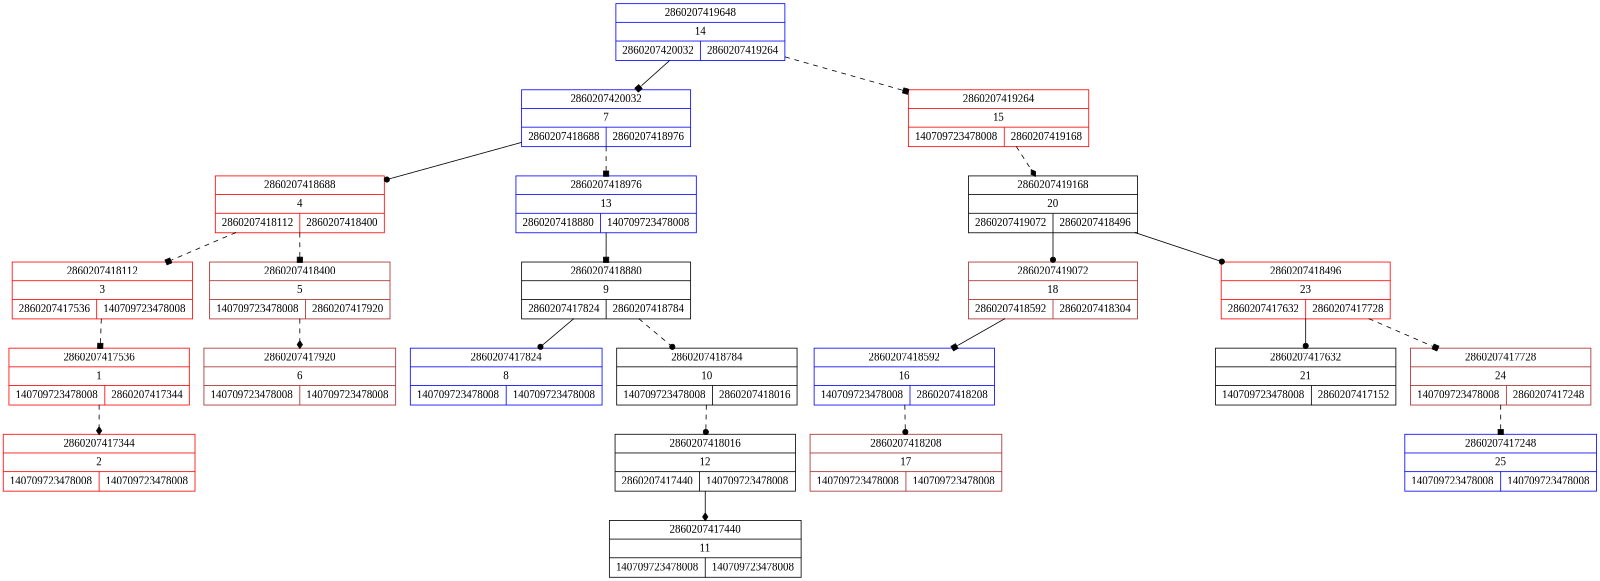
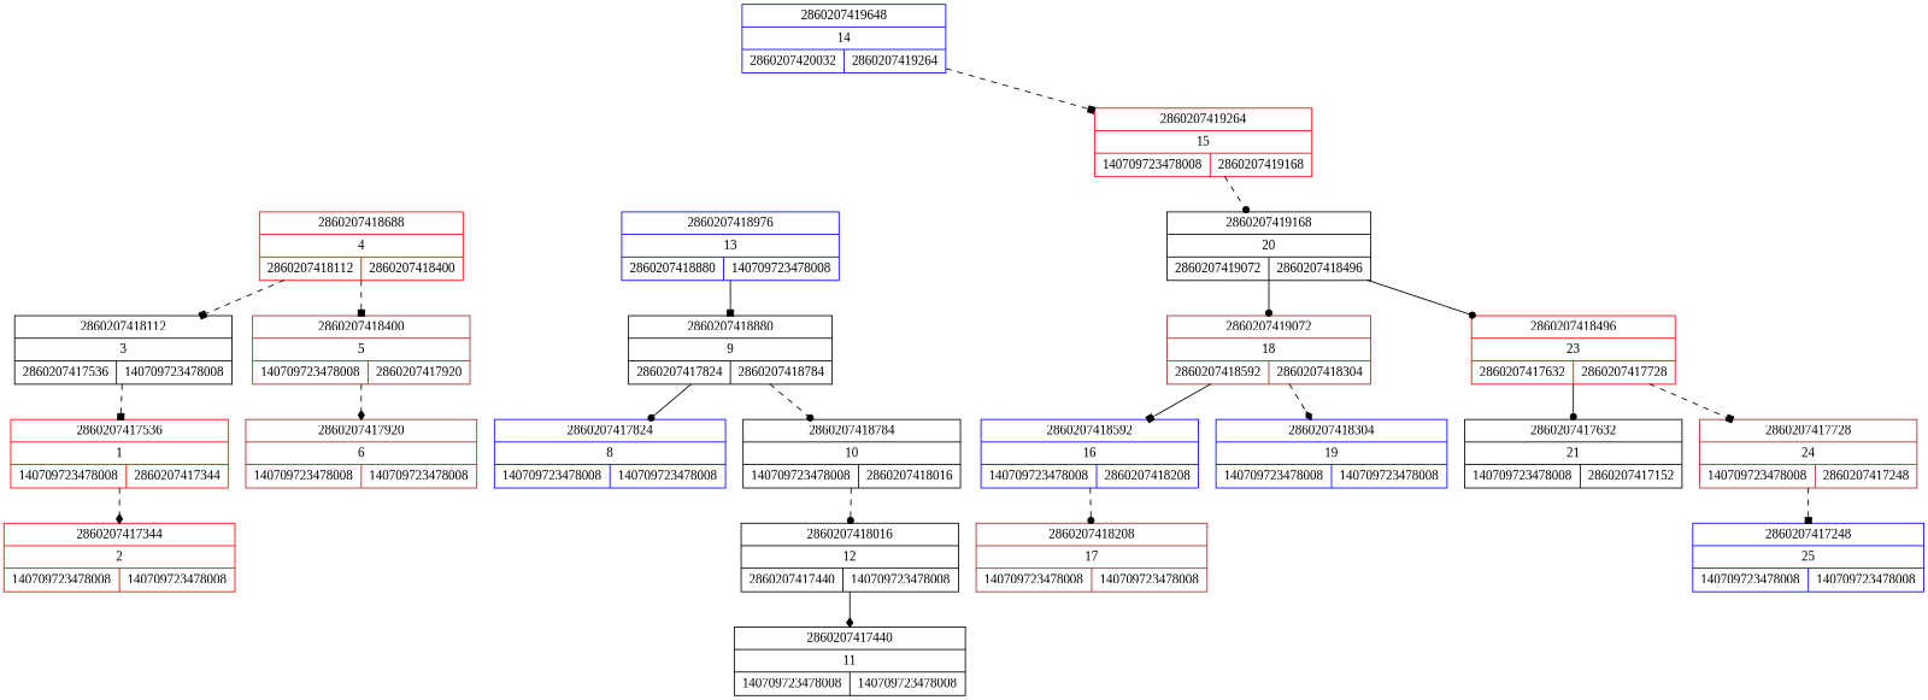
  digraph {
    fontname="Liberation Serif"
    node [color=black fontname="Liberation Serif" shape=record]
    edge [arrowhead=box arrowsize=0.8 fontname="Liberation Serif" style=dashed]
    n1 [color=red height=0.6 label="{2860207417536|1|{140709723478008|2860207417344}}" width=1.5]
    n2 [color=red height=0.6 label="{2860207417344|2|{140709723478008|140709723478008}}" width=1.5]
-   n3 [color=red height=0.6 label="{2860207418112|3|{2860207417536|140709723478008}}" width=1.5]
+   n3 [height=0.6 label="{2860207418112|3|{2860207417536|140709723478008}}" width=1.5]
    n4 [color=red height=0.6 label="{2860207418688|4|{2860207418112|2860207418400}}" width=1.5]
    n5 [color=brown height=0.6 label="{2860207418400|5|{140709723478008|2860207417920}}" width=1.5]
    n6 [color=brown height=0.6 label="{2860207417920|6|{140709723478008|140709723478008}}" width=1.5]
-   n7 [color=blue height=0.6 label="{2860207420032|7|{2860207418688|2860207418976}}" width=1.5]
    n8 [color=blue height=0.6 label="{2860207418976|13|{2860207418880|140709723478008}}" width=1.5]
    n9 [height=0.6 label="{2860207418880|9|{2860207417824|2860207418784}}" width=1.5]
    n10 [color=blue height=0.6 label="{2860207417824|8|{140709723478008|140709723478008}}" width=1.5]
    n11 [height=0.6 label="{2860207418784|10|{140709723478008|2860207418016}}" width=1.5]
    n12 [height=0.6 label="{2860207418016|12|{2860207417440|140709723478008}}" width=1.5]
    n13 [height=0.6 label="{2860207417440|11|{140709723478008|140709723478008}}" width=1.5]
    n14 [color=blue height=0.6 label="{2860207419648|14|{2860207420032|2860207419264}}" width=1.5]
    n15 [color=red height=0.6 label="{2860207419264|15|{140709723478008|2860207419168}}" width=1.5]
    n16 [height=0.6 label="{2860207419168|20|{2860207419072|2860207418496}}" width=1.5]
    n17 [color=brown height=0.6 label="{2860207419072|18|{2860207418592|2860207418304}}" width=1.5]
    n18 [color=red height=0.6 label="{2860207418496|23|{2860207417632|2860207417728}}" width=1.5]
    n19 [color=blue height=0.6 label="{2860207418592|16|{140709723478008|2860207418208}}" width=1.5]
+   n20 [color=blue height=0.6 label="{2860207418304|19|{140709723478008|140709723478008}}" width=1.5]
    n21 [height=0.6 label="{2860207417632|21|{140709723478008|2860207417152}}" width=1.5]
    n22 [color=brown height=0.6 label="{2860207417728|24|{140709723478008|2860207417248}}" width=1.5]
    n23 [color=brown height=0.6 label="{2860207418208|17|{140709723478008|140709723478008}}" width=1.5]
    n24 [color=blue height=0.6 label="{2860207417248|25|{140709723478008|140709723478008}}" width=1.5]
    n1 -> n2 [arrowhead=diamond]
    n3 -> n1
    n4 -> n3
    n4 -> n5
    n5 -> n6 [arrowhead=diamond]
-   n7 -> n4 [arrowhead=dot style=solid]
-   n7 -> n8
    n8 -> n9 [style=solid]
    n9 -> n10 [arrowhead=dot style=solid]
    n9 -> n11 [arrowhead=dot]
    n11 -> n12 [arrowhead=dot]
    n12 -> n13 [arrowhead=diamond style=solid]
-   n14 -> n7 [style=solid]
    n14 -> n15
-   n15 -> n16 [arrowhead=diamond]
+   n15 -> n16 [arrowhead=dot]
    n16 -> n17 [arrowhead=dot style=solid]
    n16 -> n18 [arrowhead=dot style=solid]
    n17 -> n19 [style=solid]
+   n17 -> n20 [arrowhead=diamond]
    n18 -> n21 [arrowhead=dot style=solid]
    n18 -> n22
    n19 -> n23 [arrowhead=dot]
    n22 -> n24
  }
